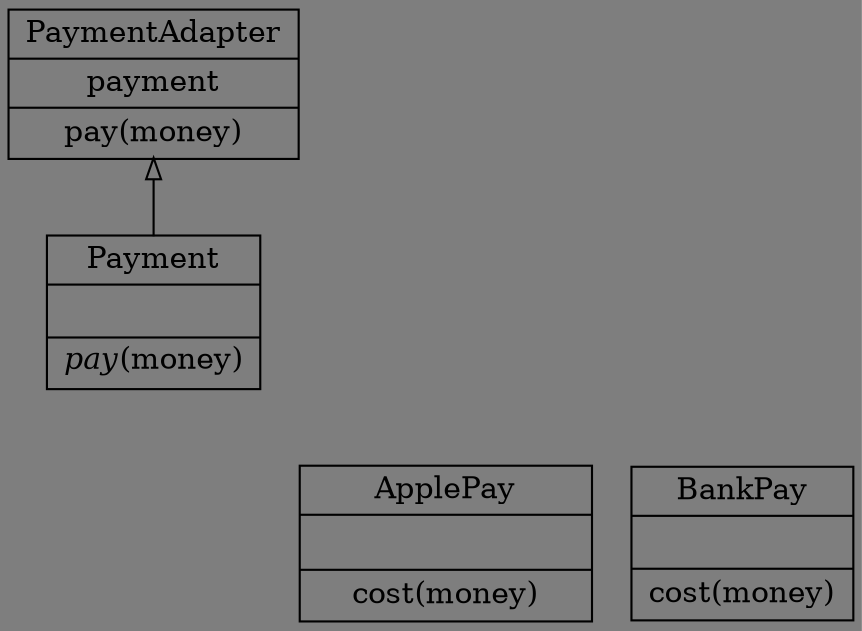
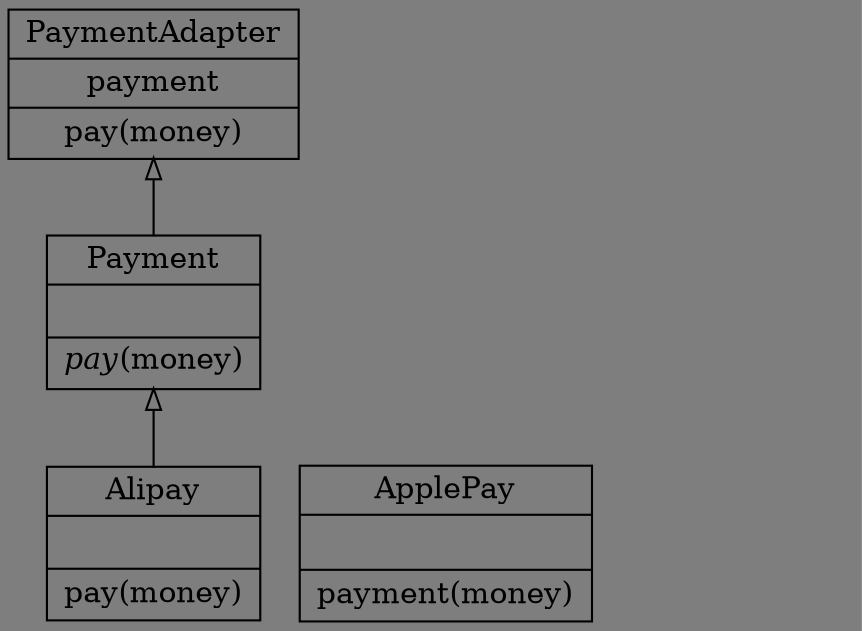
  digraph {
    bgcolor="#7e7e7e"
    rankdir=BT
    node [color=black fontcolor=black shape=record style=solid]
    edge [arrowhead=empty arrowtail=none]
+   n1 [label=<{Alipay|<br ALIGN="LEFT"/>|pay(money)<br ALIGN="LEFT"/>}>]
    n2 [label=<{Payment|<br ALIGN="LEFT"/>|<I>pay</I>(money)<br ALIGN="LEFT"/>}>]
    n3 [label=<{PaymentAdapter|payment<br ALIGN="LEFT"/>|pay(money)<br ALIGN="LEFT"/>}>]
-   n4 [label=<{ApplePay|<br ALIGN="LEFT"/>|cost(money)<br ALIGN="LEFT"/>}>]
-   n5 [label=<{BankPay|<br ALIGN="LEFT"/>|cost(money)<br ALIGN="LEFT"/>}>]
+   n4 [label=<{ApplePay|<br ALIGN="LEFT"/>|payment(money)<br ALIGN="LEFT"/>}>]
+   n1 -> n2
    n2 -> n3
  }
